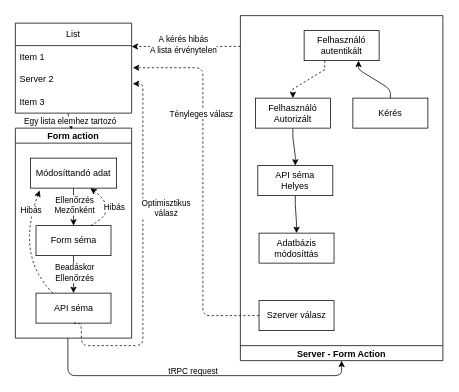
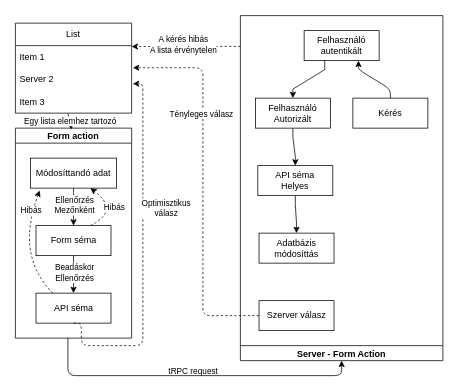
  <mxCell id="0" />
  <mxCell id="1" parent="0" />
  <mxCell id="2" value="Form action" style="swimlane;startSize=20;horizontal=1;childLayout=flowLayout;flowOrientation=north;resizable=0;interRankCellSpacing=50;containerType=tree;fontSize=12;movable=0;rotatable=0;deletable=0;editable=0;locked=1;connectable=0;" vertex="1" parent="1"><mxGeometry x="20" y="170" width="155" height="280" as="geometry" /></mxCell>
  <mxCell id="3" value="Módosíttandó adat" style="whiteSpace=wrap;html=1;" vertex="1" parent="2"><mxGeometry x="20" y="40" width="115" height="40" as="geometry" /></mxCell>
  <mxCell id="4" value="Form séma" style="whiteSpace=wrap;html=1;" vertex="1" parent="2"><mxGeometry x="27.5" y="130" width="100" height="40" as="geometry" /></mxCell>
  <mxCell id="5" value="" style="html=1;rounded=1;curved=0;sourcePerimeterSpacing=0;targetPerimeterSpacing=0;startSize=6;endSize=6;noEdgeStyle=1;orthogonal=1;" edge="1" parent="2" source="3" target="4"><mxGeometry relative="1" as="geometry"><Array as="points"><mxPoint x="77.5" y="92" /><mxPoint x="77.5" y="118" /></Array></mxGeometry></mxCell>
  <mxCell id="6" value="Ellenőrzés&lt;div&gt;Mezőnként&lt;/div&gt;" style="edgeLabel;html=1;align=center;verticalAlign=middle;resizable=0;points=[];" vertex="1" connectable="0" parent="5"><mxGeometry x="-0.126" y="1" relative="1" as="geometry"><mxPoint as="offset" /></mxGeometry></mxCell>
  <mxCell id="7" value="" style="html=1;rounded=1;curved=0;sourcePerimeterSpacing=0;targetPerimeterSpacing=0;startSize=6;endSize=6;noEdgeStyle=1;orthogonal=1;" edge="1" target="9" source="4" parent="2"><mxGeometry relative="1" as="geometry"><mxPoint x="488" y="810" as="sourcePoint" /><Array as="points"><mxPoint x="77.5" y="182" /><mxPoint x="77.5" y="208" /></Array></mxGeometry></mxCell>
  <mxCell id="8" value="Beadáskor&lt;div&gt;Ellenőrzés&lt;/div&gt;" style="edgeLabel;html=1;align=center;verticalAlign=middle;resizable=0;points=[];" vertex="1" connectable="0" parent="7"><mxGeometry x="-0.126" y="1" relative="1" as="geometry"><mxPoint as="offset" /></mxGeometry></mxCell>
  <mxCell id="9" value="API séma" style="whiteSpace=wrap;html=1;" vertex="1" parent="2"><mxGeometry x="27.5" y="220" width="100" height="40" as="geometry" /></mxCell>
  <mxCell id="10" value="List" style="swimlane;fontStyle=0;childLayout=stackLayout;horizontal=1;startSize=30;horizontalStack=0;resizeParent=1;resizeParentMax=0;resizeLast=0;collapsible=1;marginBottom=0;whiteSpace=wrap;html=1;" vertex="1" parent="1"><mxGeometry x="20" y="30" width="155" height="120" as="geometry" /></mxCell>
  <mxCell id="11" value="Item 1" style="text;strokeColor=none;fillColor=none;align=left;verticalAlign=middle;spacingLeft=4;spacingRight=4;overflow=hidden;points=[[0,0.5],[1,0.5]];portConstraint=eastwest;rotatable=0;whiteSpace=wrap;html=1;" vertex="1" parent="10"><mxGeometry y="30" width="155" height="30" as="geometry" /></mxCell>
  <mxCell id="12" value="Server 2" style="text;strokeColor=none;fillColor=none;align=left;verticalAlign=middle;spacingLeft=4;spacingRight=4;overflow=hidden;points=[[0,0.5],[1,0.5]];portConstraint=eastwest;rotatable=0;whiteSpace=wrap;html=1;" vertex="1" parent="10"><mxGeometry y="60" width="155" height="30" as="geometry" /></mxCell>
  <mxCell id="13" value="Item 3" style="text;strokeColor=none;fillColor=none;align=left;verticalAlign=middle;spacingLeft=4;spacingRight=4;overflow=hidden;points=[[0,0.5],[1,0.5]];portConstraint=eastwest;rotatable=0;whiteSpace=wrap;html=1;" vertex="1" parent="10"><mxGeometry y="90" width="155" height="30" as="geometry" /></mxCell>
  <mxCell id="14" value="" style="endArrow=classic;html=1;rounded=0;exitX=0.452;exitY=1.019;exitDx=0;exitDy=0;exitPerimeter=0;entryX=0.485;entryY=0.007;entryDx=0;entryDy=0;entryPerimeter=0;" edge="1" parent="1" source="13" target="2"><mxGeometry width="50" height="50" relative="1" as="geometry"><mxPoint x="230" y="190" as="sourcePoint" /><mxPoint x="280" y="140" as="targetPoint" /><Array as="points" /></mxGeometry></mxCell>
  <mxCell id="15" value="Egy lista elemhez tartozó" style="edgeLabel;html=1;align=center;verticalAlign=middle;resizable=0;points=[];" vertex="1" connectable="0" parent="14"><mxGeometry x="-0.076" relative="1" as="geometry"><mxPoint as="offset" /></mxGeometry></mxCell>
  <mxCell id="16" style="edgeStyle=orthogonalEdgeStyle;rounded=1;orthogonalLoop=1;jettySize=auto;html=1;entryX=1.01;entryY=0.694;entryDx=0;entryDy=0;entryPerimeter=0;dashed=1;curved=0;" edge="1" parent="1" target="12"><mxGeometry relative="1" as="geometry"><mxPoint x="310" y="250" as="targetPoint" /><mxPoint x="98" y="430" as="sourcePoint" /><Array as="points"><mxPoint x="108" y="430" /><mxPoint x="108" y="460" /><mxPoint x="190" y="460" /><mxPoint x="190" y="110" /><mxPoint x="177" y="110" /></Array></mxGeometry></mxCell>
  <mxCell id="17" value="Optimisztikus&lt;div&gt;válasz&lt;/div&gt;" style="edgeLabel;html=1;align=center;verticalAlign=middle;resizable=0;points=[];" vertex="1" connectable="0" parent="16"><mxGeometry x="0.253" y="-1" relative="1" as="geometry"><mxPoint x="29" y="-2" as="offset" /></mxGeometry></mxCell>
  <mxCell id="18" value="" style="endArrow=classic;html=1;rounded=0;curved=1;dashed=1;movable=1;resizable=1;rotatable=1;deletable=1;editable=1;locked=0;connectable=1;" edge="1" parent="1"><mxGeometry width="50" height="50" relative="1" as="geometry"><mxPoint x="120" y="300" as="sourcePoint" /><mxPoint x="120" y="250" as="targetPoint" /><Array as="points"><mxPoint x="160" y="280" /></Array></mxGeometry></mxCell>
  <mxCell id="19" value="Hibás" style="edgeLabel;html=1;align=center;verticalAlign=middle;resizable=0;points=[];" vertex="1" connectable="0" parent="18"><mxGeometry x="-0.149" y="9" relative="1" as="geometry"><mxPoint as="offset" /></mxGeometry></mxCell>
  <mxCell id="20" value="" style="endArrow=classic;html=1;rounded=0;curved=1;dashed=1;movable=1;resizable=1;rotatable=1;deletable=1;editable=1;locked=0;connectable=1;entryX=0.108;entryY=1.079;entryDx=0;entryDy=0;entryPerimeter=0;" edge="1" parent="1" target="3"><mxGeometry width="50" height="50" relative="1" as="geometry"><mxPoint x="70" y="390" as="sourcePoint" /><mxPoint x="70" y="340" as="targetPoint" /><Array as="points"><mxPoint x="20" y="340" /></Array></mxGeometry></mxCell>
  <mxCell id="21" value="Hibás" style="edgeLabel;html=1;align=center;verticalAlign=middle;resizable=0;points=[];" vertex="1" connectable="0" parent="20"><mxGeometry x="-0.149" y="9" relative="1" as="geometry"><mxPoint x="26" y="-67" as="offset" /></mxGeometry></mxCell>
  <mxCell id="22" value="Server - Form Action" style="swimlane;startSize=20;horizontal=1;childLayout=flowLayout;flowOrientation=north;resizable=0;interRankCellSpacing=50;containerType=tree;fontSize=12;flipV=1;" vertex="1" parent="1"><mxGeometry x="320" width="270" height="460" as="geometry" y="20" /></mxCell>
  <mxCell id="23" value="Felhasználó&lt;div&gt;autentikált&lt;/div&gt;" style="whiteSpace=wrap;html=1;flipV=1;" vertex="1" parent="22"><mxGeometry x="85" y="20" width="100" height="40" as="geometry" /></mxCell>
  <mxCell id="24" value="Kérés" style="whiteSpace=wrap;html=1;flipV=1;" vertex="1" parent="22"><mxGeometry x="150" y="110" width="100" height="40" as="geometry" /></mxCell>
  <mxCell id="25" value="" style="html=1;rounded=1;curved=0;sourcePerimeterSpacing=0;targetPerimeterSpacing=0;startSize=6;endSize=6;noEdgeStyle=1;orthogonal=1;startArrow=classic;startFill=1;endArrow=none;endFill=0;" edge="1" parent="22" source="23" target="24"><mxGeometry relative="1" as="geometry"><Array as="points"><mxPoint x="157.5" y="72" /><mxPoint x="200" y="98" /></Array></mxGeometry></mxCell>
  <mxCell id="26" value="API séma&lt;div&gt;Helyes&lt;/div&gt;" style="whiteSpace=wrap;html=1;flipV=1;" vertex="1" parent="22"><mxGeometry x="23.254" y="200" width="100" height="40" as="geometry" /></mxCell>
- <mxCell id="27" value="" style="edgeStyle=orthogonalEdgeStyle;rounded=0;orthogonalLoop=1;jettySize=auto;html=1;noEdgeStyle=1;orthogonal=1;dashed=1;" edge="1" source="23" target="29" parent="22"><mxGeometry relative="1" as="geometry"><Array as="points"><mxPoint x="112.5" y="72" /><mxPoint x="70" y="98" /></Array></mxGeometry></mxCell>
+ <mxCell id="27" value="" style="edgeStyle=orthogonalEdgeStyle;rounded=0;orthogonalLoop=1;jettySize=auto;html=1;noEdgeStyle=1;orthogonal=1;" edge="1" source="23" target="29" parent="22"><mxGeometry relative="1" as="geometry"><Array as="points"><mxPoint x="112.5" y="72" /><mxPoint x="70" y="98" /></Array></mxGeometry></mxCell>
  <mxCell id="28" value="" style="edgeStyle=orthogonalEdgeStyle;rounded=0;orthogonalLoop=1;jettySize=auto;html=1;noEdgeStyle=1;orthogonal=1;" edge="1" target="26" source="29" parent="22"><mxGeometry relative="1" as="geometry"><mxPoint x="948" y="760" as="sourcePoint" /><Array as="points"><mxPoint x="70" y="162" /><mxPoint x="73.254" y="188" /></Array></mxGeometry></mxCell>
  <mxCell id="29" value="Felhasználó&lt;div&gt;Autorizált&lt;/div&gt;" style="whiteSpace=wrap;html=1;flipV=1;" vertex="1" parent="22"><mxGeometry x="20" y="110" width="100" height="40" as="geometry" /></mxCell>
  <mxCell id="30" value="" style="edgeStyle=orthogonalEdgeStyle;rounded=0;orthogonalLoop=1;jettySize=auto;html=1;noEdgeStyle=1;orthogonal=1;" edge="1" target="31" source="26" parent="22"><mxGeometry relative="1" as="geometry"><mxPoint x="950" y="810" as="sourcePoint" /><Array as="points"><mxPoint x="73.254" y="252" /><mxPoint x="74.881" y="278" /></Array></mxGeometry></mxCell>
  <mxCell id="31" value="Adatbázis módosíttás" style="whiteSpace=wrap;html=1;flipV=1;" vertex="1" parent="22"><mxGeometry x="24.881" y="290" width="100" height="40" as="geometry" /></mxCell>
  <mxCell id="32" value="Szerver válasz" style="whiteSpace=wrap;html=1;flipV=1;" vertex="1" parent="22"><mxGeometry x="24.881" y="380" width="100" height="40" as="geometry" /></mxCell>
  <mxCell id="33" value="" style="endArrow=classic;html=1;rounded=1;entryX=0.5;entryY=1;entryDx=0;entryDy=0;curved=0;" edge="1" parent="1" target="22"><mxGeometry width="50" height="50" relative="1" as="geometry"><mxPoint x="90" y="450" as="sourcePoint" /><mxPoint x="490" y="360" as="targetPoint" /><Array as="points"><mxPoint x="90" y="500" /><mxPoint x="455" y="500" /></Array></mxGeometry></mxCell>
  <mxCell id="34" value="tRPC request&lt;div&gt;&lt;br&gt;&lt;/div&gt;" style="edgeLabel;html=1;align=center;verticalAlign=middle;resizable=0;points=[];labelBackgroundColor=none;" vertex="1" connectable="0" parent="33"><mxGeometry x="0.027" y="-2" relative="1" as="geometry"><mxPoint x="-7" y="-2" as="offset" /></mxGeometry></mxCell>
  <mxCell id="35" style="edgeStyle=orthogonalEdgeStyle;rounded=1;orthogonalLoop=1;jettySize=auto;html=1;exitX=0;exitY=0.5;exitDx=0;exitDy=0;entryX=1.011;entryY=-0.017;entryDx=0;entryDy=0;entryPerimeter=0;curved=0;dashed=1;" edge="1" parent="1" source="32" target="12"><mxGeometry relative="1" as="geometry"><Array as="points"><mxPoint x="270" y="420" /><mxPoint x="270" y="90" /></Array></mxGeometry></mxCell>
  <mxCell id="36" value="Tényleges válasz" style="edgeLabel;html=1;align=center;verticalAlign=middle;resizable=0;points=[];" vertex="1" connectable="0" parent="35"><mxGeometry x="0.381" y="3" relative="1" as="geometry"><mxPoint as="offset" /></mxGeometry></mxCell>
  <mxCell id="37" value="" style="endArrow=classic;html=1;rounded=0;entryX=1.043;entryY=0.706;entryDx=0;entryDy=0;entryPerimeter=0;dashed=1;" edge="1" parent="1"><mxGeometry width="50" height="50" relative="1" as="geometry"><mxPoint x="320" y="61" as="sourcePoint" /><mxPoint x="174.995" y="61.18" as="targetPoint" /></mxGeometry></mxCell>
  <mxCell id="38" value="A kérés hibás&lt;div&gt;A lista érvénytelen&lt;/div&gt;" style="edgeLabel;html=1;align=center;verticalAlign=middle;resizable=0;points=[];" vertex="1" connectable="0" parent="37"><mxGeometry x="0.042" y="-3" relative="1" as="geometry"><mxPoint as="offset" /></mxGeometry></mxCell>
